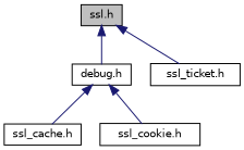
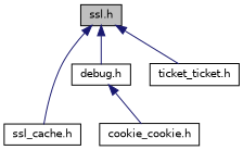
  digraph {
    node [color=black fillcolor=white fontname=Helvetica fontsize=10 shape=record style=filled]
    edge [color=midnightblue dir=back fontname=Helvetica fontsize=10 labelfontname=Helvetica labelfontsize=10 style=solid]
    n1 [fillcolor=grey75 fontcolor=black height=0.2 label="ssl.h" width=0.4]
    n2 [height=0.2 label="debug.h" width=0.4]
    n3 [height=0.2 label="ssl_cache.h" width=0.4]
-   n4 [height=0.2 label="ssl_ticket.h" width=0.4]
-   n5 [height=0.2 label="ssl_cookie.h" width=0.4]
+   n4 [height=0.2 label="ticket_ticket.h" width=0.4]
+   n5 [height=0.2 label="cookie_cookie.h" width=0.4]
    n1 -> n2
-   n2 -> n3
+   n1 -> n3
    n1 -> n4
    n2 -> n5
  }
